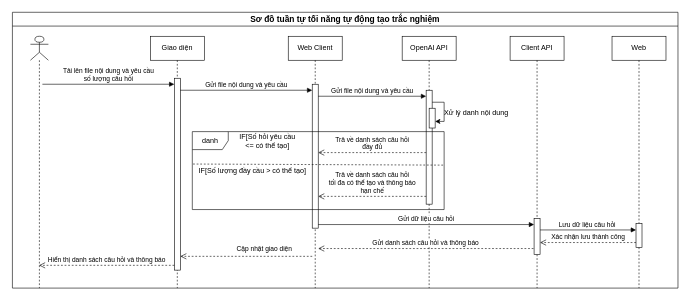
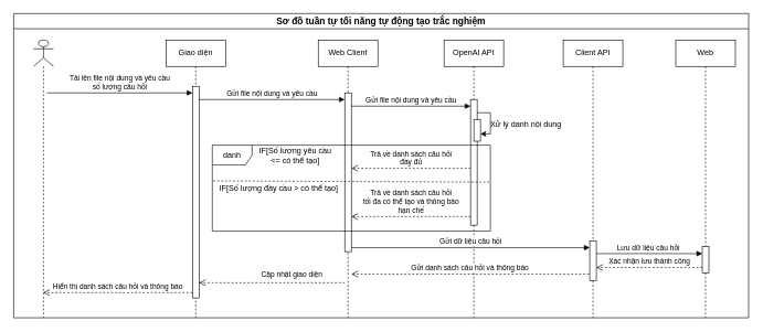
  <mxCell id="0" />
  <mxCell id="1" parent="0" />
  <mxCell id="2" value="Sơ đồ tuần tự tối năng tự động tạo trắc nghiệm" style="swimlane;whiteSpace=wrap;html=1;startSize=23;fontSize=14;" parent="1" vertex="1"><mxGeometry x="20" y="20" width="1110" height="460" as="geometry" /></mxCell>
  <mxCell id="3" value="" style="shape=umlLifeline;perimeter=lifelinePerimeter;whiteSpace=wrap;html=1;container=1;dropTarget=0;collapsible=0;recursiveResize=0;outlineConnect=0;portConstraint=eastwest;newEdgeStyle={&quot;curved&quot;:0,&quot;rounded&quot;:0};participant=umlActor;" parent="2" vertex="1"><mxGeometry x="30" y="40" width="30" height="420" as="geometry" /></mxCell>
  <mxCell id="4" value="Giao diện" style="shape=umlLifeline;perimeter=lifelinePerimeter;whiteSpace=wrap;html=1;container=1;dropTarget=0;collapsible=0;recursiveResize=0;outlineConnect=0;portConstraint=eastwest;newEdgeStyle={&quot;curved&quot;:0,&quot;rounded&quot;:0};" parent="2" vertex="1"><mxGeometry x="230" y="40" width="90" height="420" as="geometry" /></mxCell>
  <mxCell id="5" value="" style="html=1;points=[[0,0,0,0,5],[0,1,0,0,-5],[1,0,0,0,5],[1,1,0,0,-5]];perimeter=orthogonalPerimeter;outlineConnect=0;targetShapes=umlLifeline;portConstraint=eastwest;newEdgeStyle={&quot;curved&quot;:0,&quot;rounded&quot;:0};" parent="4" vertex="1"><mxGeometry x="40" y="70" width="10" height="320" as="geometry" /></mxCell>
  <mxCell id="6" value="Web Client" style="shape=umlLifeline;perimeter=lifelinePerimeter;whiteSpace=wrap;html=1;container=1;dropTarget=0;collapsible=0;recursiveResize=0;outlineConnect=0;portConstraint=eastwest;newEdgeStyle={&quot;curved&quot;:0,&quot;rounded&quot;:0};" parent="2" vertex="1"><mxGeometry x="460" y="40" width="90" height="420" as="geometry" /></mxCell>
  <mxCell id="7" value="&lt;span style=&quot;color: rgba(0, 0, 0, 0); font-family: monospace; font-size: 0px; text-align: start;&quot;&gt;%3CmxGraphModel%3E%3Croot%3E%3CmxCell%20id%3D%220%22%2F%3E%3CmxCell%20id%3D%221%22%20parent%3D%220%22%2F%3E%3CmxCell%20id%3D%222%22%20value%3D%22G%E1%BB%8Di%20API%20t%C3%ACm%20ki%E1%BA%BFm%20d%E1%BB%AF%20li%E1%BB%87u%22%20style%3D%22html%3D1%3BverticalAlign%3Dbottom%3BendArrow%3Dblock%3Bcurved%3D0%3Brounded%3D0%3B%22%20edge%3D%221%22%20parent%3D%221%22%3E%3CmxGeometry%20width%3D%2280%22%20relative%3D%221%22%20as%3D%22geometry%22%3E%3CmxPoint%20x%3D%22360%22%20y%3D%22730%22%20as%3D%22sourcePoint%22%2F%3E%3CmxPoint%20x%3D%22580%22%20y%3D%22730%22%20as%3D%22targetPoint%22%2F%3E%3C%2FmxGeometry%3E%3C%2FmxCell%3E%3C%2Froot%3E%3C%2FmxGraphModel%3E&lt;/span&gt;" style="html=1;points=[[0,0,0,0,5],[0,1,0,0,-5],[1,0,0,0,5],[1,1,0,0,-5]];perimeter=orthogonalPerimeter;outlineConnect=0;targetShapes=umlLifeline;portConstraint=eastwest;newEdgeStyle={&quot;curved&quot;:0,&quot;rounded&quot;:0};" parent="6" vertex="1"><mxGeometry x="40" y="80" width="10" height="240" as="geometry" /></mxCell>
  <mxCell id="8" value="OpenAI API" style="shape=umlLifeline;perimeter=lifelinePerimeter;whiteSpace=wrap;html=1;container=1;dropTarget=0;collapsible=0;recursiveResize=0;outlineConnect=0;portConstraint=eastwest;newEdgeStyle={&quot;curved&quot;:0,&quot;rounded&quot;:0};" parent="2" vertex="1"><mxGeometry x="650" y="40" width="90" height="420" as="geometry" /></mxCell>
  <mxCell id="9" value="" style="html=1;points=[[0,0,0,0,5],[0,1,0,0,-5],[1,0,0,0,5],[1,1,0,0,-5]];perimeter=orthogonalPerimeter;outlineConnect=0;targetShapes=umlLifeline;portConstraint=eastwest;newEdgeStyle={&quot;curved&quot;:0,&quot;rounded&quot;:0};" parent="8" vertex="1"><mxGeometry x="40" y="90" width="10" height="190" as="geometry" /></mxCell>
  <mxCell id="10" value="Tải lên file nội dung và yêu cầu &lt;br&gt;số lượng câu hỏi" style="html=1;verticalAlign=bottom;endArrow=block;curved=0;rounded=0;" parent="2" edge="1"><mxGeometry width="80" relative="1" as="geometry"><mxPoint x="50" y="120" as="sourcePoint" /><mxPoint x="270" y="120" as="targetPoint" /></mxGeometry></mxCell>
  <mxCell id="11" value="Gửi file nội dung và yêu cầu" style="html=1;verticalAlign=bottom;endArrow=block;curved=0;rounded=0;" parent="2" edge="1"><mxGeometry width="80" relative="1" as="geometry"><mxPoint x="280" y="130" as="sourcePoint" /><mxPoint x="500" y="130" as="targetPoint" /></mxGeometry></mxCell>
  <mxCell id="12" value="Gửi file nội dung và yêu cầu" style="html=1;verticalAlign=bottom;endArrow=block;curved=0;rounded=0;" parent="2" target="9" edge="1"><mxGeometry width="80" relative="1" as="geometry"><mxPoint x="510" y="140" as="sourcePoint" /><mxPoint x="670" y="140" as="targetPoint" /></mxGeometry></mxCell>
  <mxCell id="13" value="Client API" style="shape=umlLifeline;perimeter=lifelinePerimeter;whiteSpace=wrap;html=1;container=1;dropTarget=0;collapsible=0;recursiveResize=0;outlineConnect=0;portConstraint=eastwest;newEdgeStyle={&quot;curved&quot;:0,&quot;rounded&quot;:0};" parent="2" vertex="1"><mxGeometry x="830" y="40" width="90" height="420" as="geometry" /></mxCell>
  <mxCell id="14" value="Web" style="shape=umlLifeline;perimeter=lifelinePerimeter;whiteSpace=wrap;html=1;container=1;dropTarget=0;collapsible=0;recursiveResize=0;outlineConnect=0;portConstraint=eastwest;newEdgeStyle={&quot;curved&quot;:0,&quot;rounded&quot;:0};" parent="2" vertex="1"><mxGeometry x="1000" y="40" width="90" height="420" as="geometry" /></mxCell>
  <mxCell id="15" value="" style="html=1;points=[[0,0,0,0,5],[0,1,0,0,-5],[1,0,0,0,5],[1,1,0,0,-5]];perimeter=orthogonalPerimeter;outlineConnect=0;targetShapes=umlLifeline;portConstraint=eastwest;newEdgeStyle={&quot;curved&quot;:0,&quot;rounded&quot;:0};" parent="2" vertex="1"><mxGeometry x="870" y="344" width="10" height="60" as="geometry" /></mxCell>
  <mxCell id="16" value="Trả về danh sách câu hỏi&lt;br&gt;đầy đủ" style="html=1;verticalAlign=bottom;endArrow=open;dashed=1;endSize=8;curved=0;rounded=0;" parent="2" edge="1"><mxGeometry relative="1" as="geometry"><mxPoint x="690" y="234" as="sourcePoint" /><mxPoint x="510" y="234" as="targetPoint" /><mxPoint as="offset" /></mxGeometry></mxCell>
  <mxCell id="17" value="Cập nhật giao diện" style="html=1;verticalAlign=bottom;endArrow=open;dashed=1;endSize=8;curved=0;rounded=0;" parent="2" edge="1"><mxGeometry x="-0.273" y="-3" relative="1" as="geometry"><mxPoint x="500" y="407" as="sourcePoint" /><mxPoint x="280" y="407" as="targetPoint" /><mxPoint as="offset" /></mxGeometry></mxCell>
  <mxCell id="18" value="Hiển thị danh sách câu hỏi và thông báo" style="html=1;verticalAlign=bottom;endArrow=open;dashed=1;endSize=8;curved=0;rounded=0;" parent="2" edge="1"><mxGeometry x="0.002" relative="1" as="geometry"><mxPoint x="270" y="422" as="sourcePoint" /><mxPoint x="44.5" y="422" as="targetPoint" /><mxPoint as="offset" /></mxGeometry></mxCell>
  <mxCell id="19" value="" style="html=1;points=[[0,0,0,0,5],[0,1,0,0,-5],[1,0,0,0,5],[1,1,0,0,-5]];perimeter=orthogonalPerimeter;outlineConnect=0;targetShapes=umlLifeline;portConstraint=eastwest;newEdgeStyle={&quot;curved&quot;:0,&quot;rounded&quot;:0};" parent="2" vertex="1"><mxGeometry x="1040" y="352" width="10" height="40" as="geometry" /></mxCell>
  <mxCell id="20" value="danh" style="shape=umlFrame;whiteSpace=wrap;html=1;pointerEvents=0;" parent="2" vertex="1"><mxGeometry x="300" y="199" width="420" height="130" as="geometry" /></mxCell>
- <mxCell id="21" value="IF[Số hỏi yêu cầu &lt;br&gt;&amp;lt;= có thể tạo]" style="text;html=1;align=center;verticalAlign=middle;resizable=0;points=[];autosize=1;strokeColor=none;fillColor=none;" parent="2" vertex="1"><mxGeometry x="360" y="195" width="130" height="40" as="geometry" /></mxCell>
+ <mxCell id="21" value="IF[Số lượng yêu cầu &lt;br&gt;&amp;lt;= có thể tạo]" style="text;html=1;align=center;verticalAlign=middle;resizable=0;points=[];autosize=1;strokeColor=none;fillColor=none;" parent="2" vertex="1"><mxGeometry x="360" y="195" width="130" height="40" as="geometry" /></mxCell>
  <mxCell id="22" value="" style="endArrow=none;dashed=1;html=1;rounded=0;exitX=0.003;exitY=0.416;exitDx=0;exitDy=0;exitPerimeter=0;entryX=1.001;entryY=0.43;entryDx=0;entryDy=0;entryPerimeter=0;" parent="2" source="20" target="20" edge="1"><mxGeometry width="50" height="50" relative="1" as="geometry"><mxPoint x="360" y="304" as="sourcePoint" /><mxPoint x="410" y="254" as="targetPoint" /></mxGeometry></mxCell>
  <mxCell id="23" value="Trả về danh sách câu hỏi&lt;br&gt;tối đa có thể tạo và thông báo&lt;br&gt;hạn chế" style="html=1;verticalAlign=bottom;endArrow=open;dashed=1;endSize=8;curved=0;rounded=0;" parent="2" edge="1"><mxGeometry relative="1" as="geometry"><mxPoint x="690" y="307" as="sourcePoint" /><mxPoint x="510" y="307" as="targetPoint" /><mxPoint as="offset" /></mxGeometry></mxCell>
  <mxCell id="24" value="IF[Số lượng đầy cầu &amp;gt; có thể tạo]" style="text;html=1;align=center;verticalAlign=middle;resizable=0;points=[];autosize=1;strokeColor=none;fillColor=none;" parent="2" vertex="1"><mxGeometry x="300" y="250" width="200" height="30" as="geometry" /></mxCell>
  <mxCell id="25" value="Gửi dữ liệu câu hỏi" style="html=1;verticalAlign=bottom;endArrow=block;curved=0;rounded=0;" parent="2" target="15" edge="1"><mxGeometry width="80" relative="1" as="geometry"><mxPoint x="510" y="354" as="sourcePoint" /><mxPoint x="690" y="354" as="targetPoint" /></mxGeometry></mxCell>
  <mxCell id="26" value="Lưu dữ liệu câu hỏi&amp;nbsp;" style="html=1;verticalAlign=bottom;endArrow=block;curved=0;rounded=0;entryX=0;entryY=0;entryDx=0;entryDy=5;entryPerimeter=0;" parent="2" edge="1"><mxGeometry width="80" relative="1" as="geometry"><mxPoint x="880" y="363" as="sourcePoint" /><mxPoint x="1040" y="363" as="targetPoint" /></mxGeometry></mxCell>
  <mxCell id="27" value="Xác nhận lưu thành công" style="html=1;verticalAlign=bottom;endArrow=open;dashed=1;endSize=8;curved=0;rounded=0;" parent="2" edge="1"><mxGeometry relative="1" as="geometry"><mxPoint x="1040" y="384" as="sourcePoint" /><mxPoint x="880" y="384" as="targetPoint" /><mxPoint as="offset" /></mxGeometry></mxCell>
  <mxCell id="28" value="Gửi danh sách câu hỏi và thông báo" style="html=1;verticalAlign=bottom;endArrow=open;dashed=1;endSize=8;curved=0;rounded=0;" parent="2" edge="1"><mxGeometry relative="1" as="geometry"><mxPoint x="869" y="394" as="sourcePoint" /><mxPoint x="510" y="394" as="targetPoint" /><mxPoint as="offset" /></mxGeometry></mxCell>
  <mxCell id="29" value="Xử lý danh nội dung&amp;nbsp;" style="text;html=1;align=center;verticalAlign=middle;resizable=0;points=[];autosize=1;strokeColor=none;fillColor=none;" vertex="1" parent="2"><mxGeometry x="715" y="152" width="120" height="30" as="geometry" /></mxCell>
  <mxCell id="30" value="" style="html=1;points=[[0,0,0,0,5],[0,1,0,0,-5],[1,0,0,0,5],[1,1,0,0,-5]];perimeter=orthogonalPerimeter;outlineConnect=0;targetShapes=umlLifeline;portConstraint=eastwest;newEdgeStyle={&quot;curved&quot;:0,&quot;rounded&quot;:0};" vertex="1" parent="1"><mxGeometry x="715" y="180" width="10" height="33" as="geometry" /></mxCell>
  <mxCell id="31" style="edgeStyle=orthogonalEdgeStyle;rounded=0;orthogonalLoop=1;jettySize=auto;html=1;curved=0;" edge="1" parent="1" source="9" target="30"><mxGeometry relative="1" as="geometry"><Array as="points"><mxPoint x="740" y="170" /><mxPoint x="740" y="202" /></Array></mxGeometry></mxCell>
